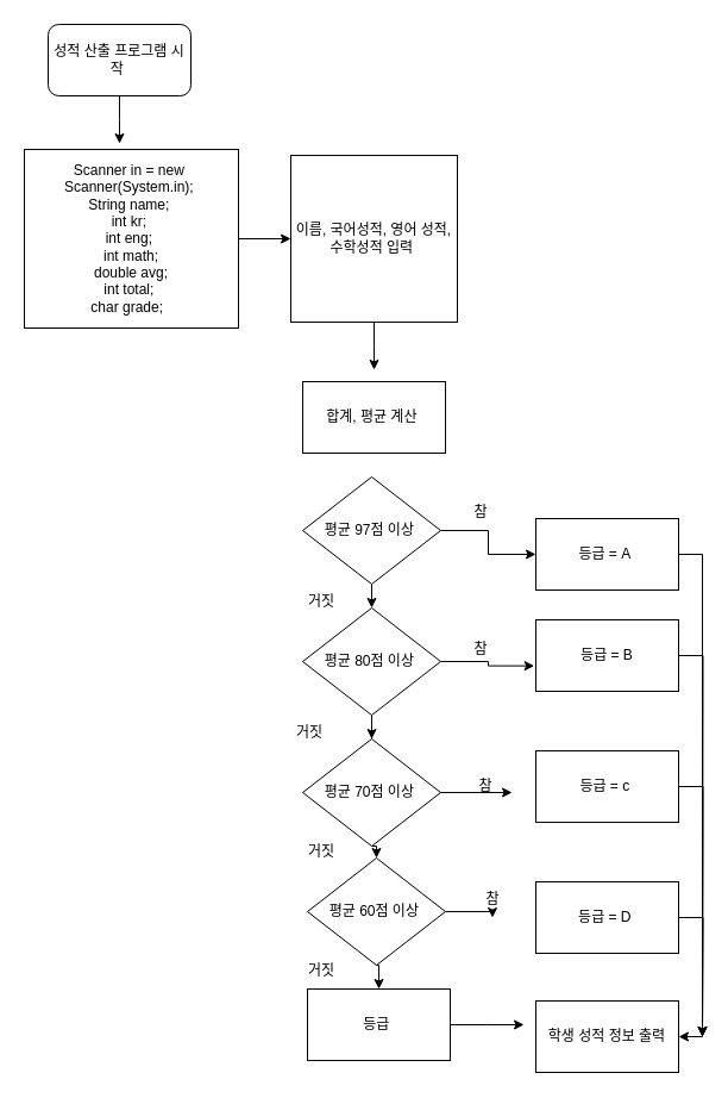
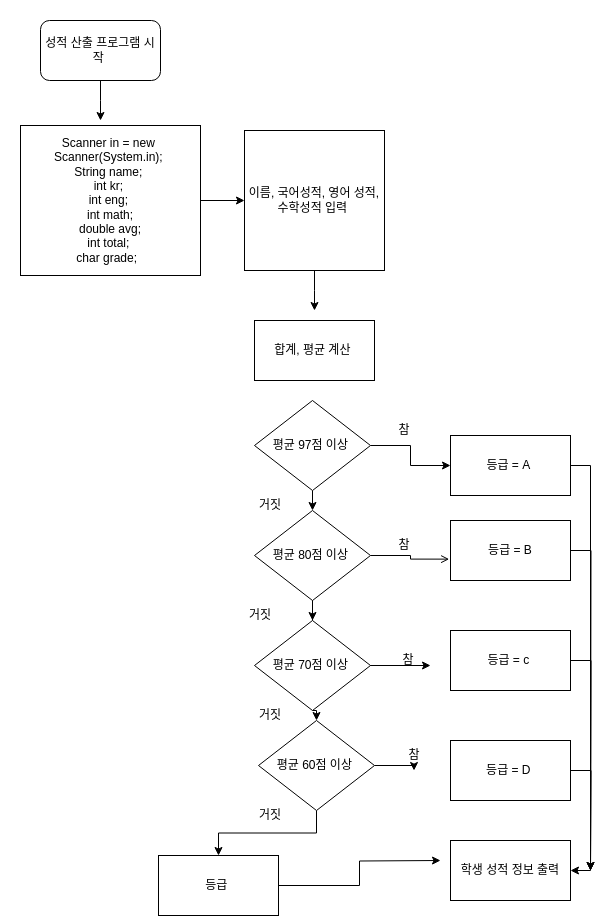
  <mxCell id="0" />
  <mxCell id="1" parent="0" />
  <mxCell id="2" style="edgeStyle=orthogonalEdgeStyle;rounded=0;orthogonalLoop=1;jettySize=auto;html=1;exitX=0.5;exitY=1;exitDx=0;exitDy=0;" edge="1" parent="1" source="3"><mxGeometry relative="1" as="geometry"><mxPoint x="100" y="120" as="targetPoint" /></mxGeometry></mxCell>
  <mxCell id="3" value="성적 산출 프로그램 시작&amp;nbsp;" style="rounded=1;whiteSpace=wrap;html=1;" vertex="1" parent="1"><mxGeometry x="40" width="120" height="60" as="geometry" y="20" /></mxCell>
  <mxCell id="4" style="edgeStyle=orthogonalEdgeStyle;rounded=0;orthogonalLoop=1;jettySize=auto;html=1;exitX=1;exitY=0.5;exitDx=0;exitDy=0;entryX=0;entryY=0.5;entryDx=0;entryDy=0;" edge="1" parent="1" source="5" target="7"><mxGeometry relative="1" as="geometry" /></mxCell>
  <mxCell id="5" value="Scanner in = new&amp;nbsp;&lt;br&gt;Scanner(System.in);&amp;nbsp;&lt;br&gt;String name;&amp;nbsp;&lt;br&gt;int kr;&amp;nbsp;&lt;br&gt;int eng;&amp;nbsp;&lt;br&gt;int math;&lt;br&gt;double avg;&lt;br&gt;int total;&amp;nbsp;&lt;br&gt;char grade;&amp;nbsp;&amp;nbsp;&lt;br&gt;" style="rounded=0;whiteSpace=wrap;html=1;" vertex="1" parent="1"><mxGeometry x="20" y="125" width="180" height="150" as="geometry" /></mxCell>
  <mxCell id="6" style="edgeStyle=orthogonalEdgeStyle;rounded=0;orthogonalLoop=1;jettySize=auto;html=1;exitX=0.5;exitY=1;exitDx=0;exitDy=0;" edge="1" parent="1" source="7"><mxGeometry relative="1" as="geometry"><mxPoint x="314" y="310" as="targetPoint" /></mxGeometry></mxCell>
  <mxCell id="7" value="이름, 국어성적, 영어 성적, 수학성적 입력&amp;nbsp;" style="whiteSpace=wrap;html=1;aspect=fixed;" vertex="1" parent="1"><mxGeometry x="244" y="130" width="140" height="140" as="geometry" /></mxCell>
  <mxCell id="8" value="합계, 평균 계산&amp;nbsp;" style="rounded=0;whiteSpace=wrap;html=1;" vertex="1" parent="1"><mxGeometry x="254" y="320" width="120" height="60" as="geometry" /></mxCell>
  <mxCell id="9" style="edgeStyle=orthogonalEdgeStyle;rounded=0;orthogonalLoop=1;jettySize=auto;html=1;exitX=1;exitY=0.5;exitDx=0;exitDy=0;" edge="1" parent="1" source="11" target="25"><mxGeometry relative="1" as="geometry"><mxPoint x="430" y="445" as="targetPoint" /></mxGeometry></mxCell>
  <mxCell id="10" style="edgeStyle=orthogonalEdgeStyle;rounded=0;orthogonalLoop=1;jettySize=auto;html=1;exitX=0.5;exitY=1;exitDx=0;exitDy=0;entryX=0.5;entryY=0;entryDx=0;entryDy=0;" edge="1" parent="1" source="11" target="14"><mxGeometry relative="1" as="geometry" /></mxCell>
  <mxCell id="11" value="평균 97점 이상&amp;nbsp;" style="rhombus;whiteSpace=wrap;html=1;" vertex="1" parent="1"><mxGeometry x="254" y="400" width="116" height="90" as="geometry" /></mxCell>
  <mxCell id="12" style="edgeStyle=orthogonalEdgeStyle;rounded=0;orthogonalLoop=1;jettySize=auto;html=1;exitX=0.5;exitY=1;exitDx=0;exitDy=0;" edge="1" parent="1" source="14" target="18"><mxGeometry relative="1" as="geometry" /></mxCell>
- <mxCell id="13" style="edgeStyle=orthogonalEdgeStyle;rounded=0;orthogonalLoop=1;jettySize=auto;html=1;exitX=1;exitY=0.5;exitDx=0;exitDy=0;entryX=-0.011;entryY=0.644;entryDx=0;entryDy=0;entryPerimeter=0;" edge="1" parent="1" source="14" target="27"><mxGeometry relative="1" as="geometry" /></mxCell>
+ <mxCell id="13" style="edgeStyle=orthogonalEdgeStyle;rounded=0;orthogonalLoop=1;jettySize=auto;html=1;exitX=1;exitY=0.5;exitDx=0;exitDy=0;entryX=-0.011;entryY=0.644;entryDx=0;entryDy=0;entryPerimeter=0;endArrow=open;" edge="1" parent="1" source="14" target="27"><mxGeometry relative="1" as="geometry" /></mxCell>
  <mxCell id="14" value="평균 80점 이상&amp;nbsp;" style="rhombus;whiteSpace=wrap;html=1;" vertex="1" parent="1"><mxGeometry x="254" y="510" width="116" height="90" as="geometry" /></mxCell>
  <mxCell id="15" style="edgeStyle=orthogonalEdgeStyle;rounded=0;orthogonalLoop=1;jettySize=auto;html=1;exitX=0.5;exitY=0;exitDx=0;exitDy=0;entryX=0.5;entryY=0;entryDx=0;entryDy=0;" edge="1" parent="1" source="21" target="21"><mxGeometry relative="1" as="geometry" /></mxCell>
  <mxCell id="16" style="edgeStyle=orthogonalEdgeStyle;rounded=0;orthogonalLoop=1;jettySize=auto;html=1;exitX=0.5;exitY=1;exitDx=0;exitDy=0;entryX=0.5;entryY=0;entryDx=0;entryDy=0;" edge="1" parent="1" source="18" target="21"><mxGeometry relative="1" as="geometry" /></mxCell>
  <mxCell id="17" style="edgeStyle=orthogonalEdgeStyle;rounded=0;orthogonalLoop=1;jettySize=auto;html=1;exitX=1;exitY=0.5;exitDx=0;exitDy=0;entryX=0.867;entryY=0.667;entryDx=0;entryDy=0;entryPerimeter=0;" edge="1" parent="1" source="18" target="34"><mxGeometry relative="1" as="geometry" /></mxCell>
  <mxCell id="18" value="평균 70점 이상&amp;nbsp;" style="rhombus;whiteSpace=wrap;html=1;" vertex="1" parent="1"><mxGeometry x="254" y="620" width="116" height="90" as="geometry" /></mxCell>
  <mxCell id="19" style="edgeStyle=orthogonalEdgeStyle;rounded=0;orthogonalLoop=1;jettySize=auto;html=1;exitX=0.5;exitY=1;exitDx=0;exitDy=0;entryX=0.5;entryY=0;entryDx=0;entryDy=0;" edge="1" parent="1" source="21" target="23"><mxGeometry relative="1" as="geometry" /></mxCell>
  <mxCell id="20" style="edgeStyle=orthogonalEdgeStyle;rounded=0;orthogonalLoop=1;jettySize=auto;html=1;exitX=1;exitY=0.5;exitDx=0;exitDy=0;entryX=0.5;entryY=1;entryDx=0;entryDy=0;" edge="1" parent="1" source="21" target="35"><mxGeometry relative="1" as="geometry" /></mxCell>
  <mxCell id="21" value="평균 60점 이상&amp;nbsp;" style="rhombus;whiteSpace=wrap;html=1;" vertex="1" parent="1"><mxGeometry x="258" y="720" width="116" height="90" as="geometry" /></mxCell>
  <mxCell id="22" style="edgeStyle=orthogonalEdgeStyle;rounded=0;orthogonalLoop=1;jettySize=auto;html=1;exitX=1;exitY=0.5;exitDx=0;exitDy=0;" edge="1" parent="1" source="23"><mxGeometry relative="1" as="geometry"><mxPoint x="440" y="860" as="targetPoint" /></mxGeometry></mxCell>
- <mxCell id="23" value="등급&amp;nbsp;" style="rounded=0;whiteSpace=wrap;html=1;" vertex="1" parent="1"><mxGeometry x="258" y="830" width="120" height="60" as="geometry" /></mxCell>
+ <mxCell id="23" value="등급&amp;nbsp;" style="rounded=0;whiteSpace=wrap;html=1;" vertex="1" parent="1"><mxGeometry x="158" y="855" width="120" height="60" as="geometry" /></mxCell>
  <mxCell id="24" style="edgeStyle=orthogonalEdgeStyle;rounded=0;orthogonalLoop=1;jettySize=auto;html=1;exitX=1;exitY=0.5;exitDx=0;exitDy=0;entryX=1;entryY=0.5;entryDx=0;entryDy=0;" edge="1" parent="1" source="25" target="40"><mxGeometry relative="1" as="geometry" /></mxCell>
  <mxCell id="25" value="등급 = A&amp;nbsp;" style="rounded=0;whiteSpace=wrap;html=1;" vertex="1" parent="1"><mxGeometry x="450" y="435" width="120" height="60" as="geometry" /></mxCell>
  <mxCell id="26" style="edgeStyle=orthogonalEdgeStyle;rounded=0;orthogonalLoop=1;jettySize=auto;html=1;exitX=1;exitY=0.5;exitDx=0;exitDy=0;" edge="1" parent="1" source="27"><mxGeometry relative="1" as="geometry"><mxPoint x="590" y="870" as="targetPoint" /></mxGeometry></mxCell>
  <mxCell id="27" value="등급 = B" style="rounded=0;whiteSpace=wrap;html=1;" vertex="1" parent="1"><mxGeometry x="450" y="520" width="120" height="60" as="geometry" /></mxCell>
  <mxCell id="28" style="edgeStyle=orthogonalEdgeStyle;rounded=0;orthogonalLoop=1;jettySize=auto;html=1;exitX=1;exitY=0.5;exitDx=0;exitDy=0;" edge="1" parent="1" source="29"><mxGeometry relative="1" as="geometry"><mxPoint x="590" y="870" as="targetPoint" /></mxGeometry></mxCell>
  <mxCell id="29" value="등급 = c&amp;nbsp;" style="rounded=0;whiteSpace=wrap;html=1;" vertex="1" parent="1"><mxGeometry x="450" y="630" width="120" height="60" as="geometry" /></mxCell>
  <mxCell id="30" style="edgeStyle=orthogonalEdgeStyle;rounded=0;orthogonalLoop=1;jettySize=auto;html=1;exitX=1;exitY=0.5;exitDx=0;exitDy=0;" edge="1" parent="1" source="31"><mxGeometry relative="1" as="geometry"><mxPoint x="590" y="870" as="targetPoint" /></mxGeometry></mxCell>
  <mxCell id="31" value="등급 = D&amp;nbsp;" style="rounded=0;whiteSpace=wrap;html=1;" vertex="1" parent="1"><mxGeometry x="450" y="740" width="120" height="60" as="geometry" /></mxCell>
  <mxCell id="32" value="참" style="text;html=1;strokeColor=none;fillColor=none;align=center;verticalAlign=middle;whiteSpace=wrap;rounded=0;" vertex="1" parent="1"><mxGeometry x="374" y="415" width="60" height="30" as="geometry" /></mxCell>
  <mxCell id="33" value="참" style="text;html=1;strokeColor=none;fillColor=none;align=center;verticalAlign=middle;whiteSpace=wrap;rounded=0;" vertex="1" parent="1"><mxGeometry x="374" y="530" width="60" height="30" as="geometry" /></mxCell>
  <mxCell id="34" value="참" style="text;html=1;strokeColor=none;fillColor=none;align=center;verticalAlign=middle;whiteSpace=wrap;rounded=0;" vertex="1" parent="1"><mxGeometry x="378" y="645" width="60" height="30" as="geometry" /></mxCell>
  <mxCell id="35" value="참" style="text;html=1;strokeColor=none;fillColor=none;align=center;verticalAlign=middle;whiteSpace=wrap;rounded=0;" vertex="1" parent="1"><mxGeometry x="383.5" y="740" width="60" height="30" as="geometry" /></mxCell>
  <mxCell id="36" value="거짓" style="text;html=1;strokeColor=none;fillColor=none;align=center;verticalAlign=middle;whiteSpace=wrap;rounded=0;" vertex="1" parent="1"><mxGeometry x="230" y="600" width="60" height="30" as="geometry" /></mxCell>
  <mxCell id="37" value="거짓" style="text;html=1;strokeColor=none;fillColor=none;align=center;verticalAlign=middle;whiteSpace=wrap;rounded=0;" vertex="1" parent="1"><mxGeometry x="240" y="490" width="60" height="30" as="geometry" /></mxCell>
  <mxCell id="38" value="거짓" style="text;html=1;strokeColor=none;fillColor=none;align=center;verticalAlign=middle;whiteSpace=wrap;rounded=0;" vertex="1" parent="1"><mxGeometry x="240" y="700" width="60" height="30" as="geometry" /></mxCell>
  <mxCell id="39" value="거짓" style="text;html=1;strokeColor=none;fillColor=none;align=center;verticalAlign=middle;whiteSpace=wrap;rounded=0;" vertex="1" parent="1"><mxGeometry x="240" y="800" width="60" height="30" as="geometry" /></mxCell>
  <mxCell id="40" value="학생 성적 정보 출력" style="rounded=0;whiteSpace=wrap;html=1;" vertex="1" parent="1"><mxGeometry x="450" y="840" width="120" height="60" as="geometry" /></mxCell>
